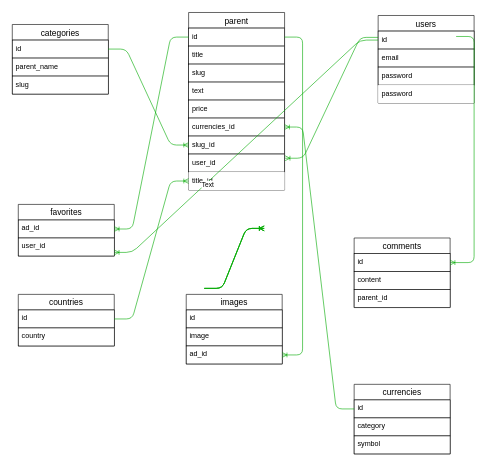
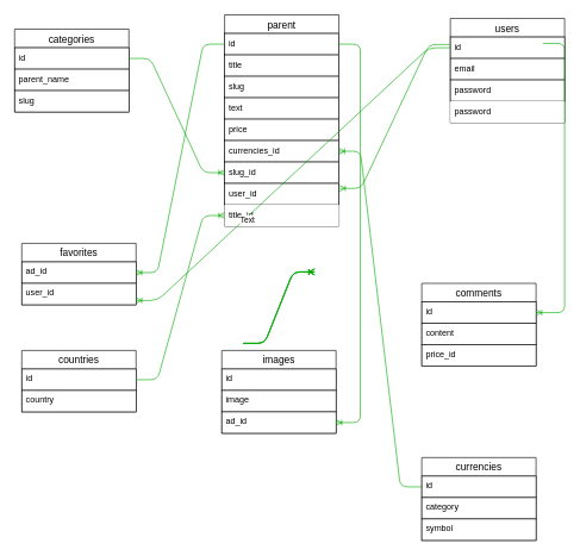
  <mxCell id="0" />
  <mxCell id="1" parent="0" />
  <mxCell id="2" value="users" style="swimlane;fontStyle=0;childLayout=stackLayout;horizontal=1;startSize=26;horizontalStack=0;resizeParent=1;resizeParentMax=0;resizeLast=0;collapsible=1;marginBottom=0;align=center;fontSize=14;shadow=0;" vertex="1" parent="1"><mxGeometry x="630" y="25" width="160" height="146" as="geometry" /></mxCell>
  <mxCell id="3" value="id" style="text;spacingLeft=4;spacingRight=4;overflow=hidden;rotatable=0;points=[[0,0.5],[1,0.5]];portConstraint=eastwest;fontSize=12;fillColor=#ffffff;strokeColor=#000000;" vertex="1" parent="2"><mxGeometry y="26" width="160" height="30" as="geometry" /></mxCell>
  <mxCell id="4" value="email" style="text;spacingLeft=4;spacingRight=4;overflow=hidden;rotatable=0;points=[[0,0.5],[1,0.5]];portConstraint=eastwest;fontSize=12;fillColor=#ffffff;strokeColor=#000000;" vertex="1" parent="2"><mxGeometry y="56" width="160" height="30" as="geometry" /></mxCell>
  <mxCell id="5" value="password" style="text;spacingLeft=4;spacingRight=4;overflow=hidden;rotatable=0;points=[[0,0.5],[1,0.5]];portConstraint=eastwest;fontSize=12;fillColor=#ffffff;strokeColor=#000000;" vertex="1" parent="2"><mxGeometry y="86" width="160" height="30" as="geometry" /></mxCell>
  <mxCell id="6" value="password" style="text;strokeColor=none;spacingLeft=4;spacingRight=4;overflow=hidden;rotatable=0;points=[[0,0.5],[1,0.5]];portConstraint=eastwest;fontSize=12;fillColor=#ffffff;" vertex="1" parent="2"><mxGeometry y="116" width="160" height="30" as="geometry" /></mxCell>
  <mxCell id="7" value="parent" style="swimlane;fontStyle=0;childLayout=stackLayout;horizontal=1;startSize=26;horizontalStack=0;resizeParent=1;resizeParentMax=0;resizeLast=0;collapsible=1;marginBottom=0;align=center;fontSize=14;shadow=0;" vertex="1" parent="1"><mxGeometry x="314" y="20" width="160" height="296" as="geometry" /></mxCell>
  <mxCell id="8" value="id" style="text;spacingLeft=4;spacingRight=4;overflow=hidden;rotatable=0;points=[[0,0.5],[1,0.5]];portConstraint=eastwest;fontSize=12;fillColor=#ffffff;strokeColor=#000000;" vertex="1" parent="7"><mxGeometry y="26" width="160" height="30" as="geometry" /></mxCell>
  <mxCell id="9" value="title" style="text;spacingLeft=4;spacingRight=4;overflow=hidden;rotatable=0;points=[[0,0.5],[1,0.5]];portConstraint=eastwest;fontSize=12;fillColor=#ffffff;strokeColor=#000000;" vertex="1" parent="7"><mxGeometry y="56" width="160" height="30" as="geometry" /></mxCell>
  <mxCell id="10" value="slug" style="text;spacingLeft=4;spacingRight=4;overflow=hidden;rotatable=0;points=[[0,0.5],[1,0.5]];portConstraint=eastwest;fontSize=12;fillColor=#ffffff;strokeColor=#000000;" vertex="1" parent="7"><mxGeometry y="86" width="160" height="30" as="geometry" /></mxCell>
  <mxCell id="11" value="text" style="text;spacingLeft=4;spacingRight=4;overflow=hidden;rotatable=0;points=[[0,0.5],[1,0.5]];portConstraint=eastwest;fontSize=12;fillColor=#ffffff;strokeColor=#000000;" vertex="1" parent="7"><mxGeometry y="116" width="160" height="30" as="geometry" /></mxCell>
  <mxCell id="12" value="price" style="text;spacingLeft=4;spacingRight=4;overflow=hidden;rotatable=0;points=[[0,0.5],[1,0.5]];portConstraint=eastwest;fontSize=12;fillColor=#ffffff;strokeColor=#000000;" vertex="1" parent="7"><mxGeometry y="146" width="160" height="30" as="geometry" /></mxCell>
  <mxCell id="13" value="currencies_id" style="text;spacingLeft=4;spacingRight=4;overflow=hidden;rotatable=0;points=[[0,0.5],[1,0.5]];portConstraint=eastwest;fontSize=12;fillColor=#ffffff;strokeColor=#000000;" vertex="1" parent="7"><mxGeometry y="176" width="160" height="30" as="geometry" /></mxCell>
  <mxCell id="14" value="slug_id" style="text;spacingLeft=4;spacingRight=4;overflow=hidden;rotatable=0;points=[[0,0.5],[1,0.5]];portConstraint=eastwest;fontSize=12;fillColor=#ffffff;strokeColor=#000000;" vertex="1" parent="7"><mxGeometry y="206" width="160" height="30" as="geometry" /></mxCell>
  <mxCell id="15" value="user_id" style="text;spacingLeft=4;spacingRight=4;overflow=hidden;rotatable=0;points=[[0,0.5],[1,0.5]];portConstraint=eastwest;fontSize=12;fillColor=#ffffff;strokeColor=#000000;" vertex="1" parent="7"><mxGeometry y="236" width="160" height="30" as="geometry" /></mxCell>
  <mxCell id="16" value="title_id" style="text;strokeColor=none;spacingLeft=4;spacingRight=4;overflow=hidden;rotatable=0;points=[[0,0.5],[1,0.5]];portConstraint=eastwest;fontSize=12;fillColor=#ffffff;" vertex="1" parent="7"><mxGeometry y="266" width="160" height="30" as="geometry" /></mxCell>
  <mxCell id="17" value="categories" style="swimlane;fontStyle=0;childLayout=stackLayout;horizontal=1;startSize=26;horizontalStack=0;resizeParent=1;resizeParentMax=0;resizeLast=0;collapsible=1;marginBottom=0;align=center;fontSize=14;shadow=0;" vertex="1" parent="1"><mxGeometry x="20" y="40" width="160" height="116" as="geometry" /></mxCell>
  <mxCell id="18" value="id" style="text;spacingLeft=4;spacingRight=4;overflow=hidden;rotatable=0;points=[[0,0.5],[1,0.5]];portConstraint=eastwest;fontSize=12;fillColor=#ffffff;strokeColor=#000000;" vertex="1" parent="17"><mxGeometry y="26" width="160" height="30" as="geometry" /></mxCell>
  <mxCell id="19" value="parent_name" style="text;spacingLeft=4;spacingRight=4;overflow=hidden;rotatable=0;points=[[0,0.5],[1,0.5]];portConstraint=eastwest;fontSize=12;fillColor=#ffffff;strokeColor=#000000;" vertex="1" parent="17"><mxGeometry y="56" width="160" height="30" as="geometry" /></mxCell>
  <mxCell id="20" value="slug" style="text;spacingLeft=4;spacingRight=4;overflow=hidden;rotatable=0;points=[[0,0.5],[1,0.5]];portConstraint=eastwest;fontSize=12;fillColor=#ffffff;strokeColor=#000000;" vertex="1" parent="17"><mxGeometry y="86" width="160" height="30" as="geometry" /></mxCell>
  <mxCell id="21" value="comments" style="swimlane;fontStyle=0;childLayout=stackLayout;horizontal=1;startSize=26;horizontalStack=0;resizeParent=1;resizeParentMax=0;resizeLast=0;collapsible=1;marginBottom=0;align=center;fontSize=14;shadow=0;" vertex="1" parent="1"><mxGeometry x="590" y="396" width="160" height="116" as="geometry" /></mxCell>
  <mxCell id="22" value="id" style="text;spacingLeft=4;spacingRight=4;overflow=hidden;rotatable=0;points=[[0,0.5],[1,0.5]];portConstraint=eastwest;fontSize=12;fillColor=#ffffff;strokeColor=#000000;" vertex="1" parent="21"><mxGeometry y="26" width="160" height="30" as="geometry" /></mxCell>
  <mxCell id="23" value="content" style="text;spacingLeft=4;spacingRight=4;overflow=hidden;rotatable=0;points=[[0,0.5],[1,0.5]];portConstraint=eastwest;fontSize=12;fillColor=#ffffff;strokeColor=#000000;" vertex="1" parent="21"><mxGeometry y="56" width="160" height="30" as="geometry" /></mxCell>
- <mxCell id="24" value="parent_id" style="text;spacingLeft=4;spacingRight=4;overflow=hidden;rotatable=0;points=[[0,0.5],[1,0.5]];portConstraint=eastwest;fontSize=12;fillColor=#ffffff;strokeColor=#000000;" vertex="1" parent="21"><mxGeometry y="86" width="160" height="30" as="geometry" /></mxCell>
+ <mxCell id="24" value="price_id" style="text;spacingLeft=4;spacingRight=4;overflow=hidden;rotatable=0;points=[[0,0.5],[1,0.5]];portConstraint=eastwest;fontSize=12;fillColor=#ffffff;strokeColor=#000000;" vertex="1" parent="21"><mxGeometry y="86" width="160" height="30" as="geometry" /></mxCell>
  <mxCell id="25" value="images" style="swimlane;fontStyle=0;childLayout=stackLayout;horizontal=1;startSize=26;horizontalStack=0;resizeParent=1;resizeParentMax=0;resizeLast=0;collapsible=1;marginBottom=0;align=center;fontSize=14;shadow=0;" vertex="1" parent="1"><mxGeometry x="310" y="490" width="160" height="116" as="geometry" /></mxCell>
  <mxCell id="26" value="id" style="text;spacingLeft=4;spacingRight=4;overflow=hidden;rotatable=0;points=[[0,0.5],[1,0.5]];portConstraint=eastwest;fontSize=12;fillColor=#ffffff;strokeColor=#000000;" vertex="1" parent="25"><mxGeometry y="26" width="160" height="30" as="geometry" /></mxCell>
  <mxCell id="27" value="image" style="text;spacingLeft=4;spacingRight=4;overflow=hidden;rotatable=0;points=[[0,0.5],[1,0.5]];portConstraint=eastwest;fontSize=12;fillColor=#ffffff;strokeColor=#000000;" vertex="1" parent="25"><mxGeometry y="56" width="160" height="30" as="geometry" /></mxCell>
  <mxCell id="28" value="ad_id" style="text;spacingLeft=4;spacingRight=4;overflow=hidden;rotatable=0;points=[[0,0.5],[1,0.5]];portConstraint=eastwest;fontSize=12;fillColor=#ffffff;strokeColor=#000000;" vertex="1" parent="25"><mxGeometry y="86" width="160" height="30" as="geometry" /></mxCell>
  <mxCell id="29" value="favorites" style="swimlane;fontStyle=0;childLayout=stackLayout;horizontal=1;startSize=26;horizontalStack=0;resizeParent=1;resizeParentMax=0;resizeLast=0;collapsible=1;marginBottom=0;align=center;fontSize=14;shadow=0;" vertex="1" parent="1"><mxGeometry x="30" y="340" width="160" height="86" as="geometry" /></mxCell>
  <mxCell id="30" value="ad_id" style="text;spacingLeft=4;spacingRight=4;overflow=hidden;rotatable=0;points=[[0,0.5],[1,0.5]];portConstraint=eastwest;fontSize=12;fillColor=#ffffff;strokeColor=#000000;" vertex="1" parent="29"><mxGeometry y="26" width="160" height="30" as="geometry" /></mxCell>
  <mxCell id="31" value="user_id" style="text;spacingLeft=4;spacingRight=4;overflow=hidden;rotatable=0;points=[[0,0.5],[1,0.5]];portConstraint=eastwest;fontSize=12;fillColor=#ffffff;strokeColor=#000000;" vertex="1" parent="29"><mxGeometry y="56" width="160" height="30" as="geometry" /></mxCell>
  <mxCell id="32" value="" style="edgeStyle=entityRelationEdgeStyle;fontSize=12;html=1;endArrow=ERoneToMany;entryX=1;entryY=0.5;entryDx=0;entryDy=0;strokeColor=#00aa00;" edge="1" parent="1" source="8" target="28"><mxGeometry width="100" height="100" relative="1" as="geometry"><mxPoint x="540" y="80" as="sourcePoint" /><mxPoint x="340" y="210" as="targetPoint" /></mxGeometry></mxCell>
  <mxCell id="33" value="" style="edgeStyle=entityRelationEdgeStyle;fontSize=12;html=1;endArrow=ERoneToMany;strokeColor=#00aa00;exitX=1;exitY=0.5;exitDx=0;exitDy=0;entryX=0;entryY=0.5;entryDx=0;entryDy=0;" edge="1" parent="1" source="18" target="14"><mxGeometry width="100" height="100" relative="1" as="geometry"><mxPoint x="190" y="130" as="sourcePoint" /><mxPoint x="290" y="30" as="targetPoint" /></mxGeometry></mxCell>
  <mxCell id="34" value="" style="edgeStyle=entityRelationEdgeStyle;fontSize=12;html=1;endArrow=ERoneToMany;strokeColor=#00aa00;entryX=1.006;entryY=0.233;entryDx=0;entryDy=0;entryPerimeter=0;exitX=0;exitY=0.25;exitDx=0;exitDy=0;" edge="1" parent="1" source="2" target="15"><mxGeometry width="100" height="100" relative="1" as="geometry"><mxPoint x="810" y="90" as="sourcePoint" /><mxPoint x="680" y="210" as="targetPoint" /></mxGeometry></mxCell>
  <mxCell id="35" value="" style="edgeStyle=entityRelationEdgeStyle;fontSize=12;html=1;endArrow=ERoneToMany;strokeColor=#00aa00;entryX=1;entryY=0.5;entryDx=0;entryDy=0;" edge="1" parent="1" target="22"><mxGeometry width="100" height="100" relative="1" as="geometry"><mxPoint x="760" y="60" as="sourcePoint" /><mxPoint x="790" y="200" as="targetPoint" /></mxGeometry></mxCell>
  <mxCell id="36" value="" style="edgeStyle=entityRelationEdgeStyle;fontSize=12;html=1;endArrow=ERoneToMany;strokeColor=#00aa00;" edge="1" parent="1" source="8" target="30"><mxGeometry width="100" height="100" relative="1" as="geometry"><mxPoint x="280" y="60" as="sourcePoint" /><mxPoint x="440" y="380" as="targetPoint" /></mxGeometry></mxCell>
  <mxCell id="37" value="" style="edgeStyle=entityRelationEdgeStyle;fontSize=12;html=1;endArrow=ERoneToMany;strokeColor=#00aa00;entryX=1;entryY=0.8;entryDx=0;entryDy=0;entryPerimeter=0;exitX=0;exitY=0.5;exitDx=0;exitDy=0;" edge="1" parent="1" source="3" target="31"><mxGeometry width="100" height="100" relative="1" as="geometry"><mxPoint x="120" y="560" as="sourcePoint" /><mxPoint x="220" y="460" as="targetPoint" /></mxGeometry></mxCell>
  <mxCell id="38" value="Text" style="edgeLabel;html=1;align=center;verticalAlign=middle;resizable=0;points=[];" vertex="1" connectable="0" parent="37"><mxGeometry x="0.312" y="2" relative="1" as="geometry"><mxPoint as="offset" /></mxGeometry></mxCell>
  <mxCell id="39" value="countries" style="swimlane;fontStyle=0;childLayout=stackLayout;horizontal=1;startSize=26;horizontalStack=0;resizeParent=1;resizeParentMax=0;resizeLast=0;collapsible=1;marginBottom=0;align=center;fontSize=14;shadow=0;" vertex="1" parent="1"><mxGeometry x="30" y="490" width="160" height="86" as="geometry" /></mxCell>
  <mxCell id="40" value="id" style="text;spacingLeft=4;spacingRight=4;overflow=hidden;rotatable=0;points=[[0,0.5],[1,0.5]];portConstraint=eastwest;fontSize=12;fillColor=#ffffff;strokeColor=#000000;" vertex="1" parent="39"><mxGeometry y="26" width="160" height="30" as="geometry" /></mxCell>
  <mxCell id="41" value="country" style="text;spacingLeft=4;spacingRight=4;overflow=hidden;rotatable=0;points=[[0,0.5],[1,0.5]];portConstraint=eastwest;fontSize=12;fillColor=#ffffff;strokeColor=#000000;" vertex="1" parent="39"><mxGeometry y="56" width="160" height="30" as="geometry" /></mxCell>
  <mxCell id="42" value="" style="edgeStyle=entityRelationEdgeStyle;fontSize=12;html=1;endArrow=ERoneToMany;strokeColor=#00aa00;exitX=1;exitY=0.5;exitDx=0;exitDy=0;entryX=0;entryY=0.5;entryDx=0;entryDy=0;" edge="1" parent="1" source="40" target="16"><mxGeometry width="100" height="100" relative="1" as="geometry"><mxPoint x="340" y="480" as="sourcePoint" /><mxPoint x="440" y="380" as="targetPoint" /></mxGeometry></mxCell>
  <mxCell id="43" value="currencies" style="swimlane;fontStyle=0;childLayout=stackLayout;horizontal=1;startSize=26;horizontalStack=0;resizeParent=1;resizeParentMax=0;resizeLast=0;collapsible=1;marginBottom=0;align=center;fontSize=14;shadow=0;" vertex="1" parent="1"><mxGeometry x="590" y="640" width="160" height="116" as="geometry" /></mxCell>
  <mxCell id="44" value="id" style="text;spacingLeft=4;spacingRight=4;overflow=hidden;rotatable=0;points=[[0,0.5],[1,0.5]];portConstraint=eastwest;fontSize=12;fillColor=#ffffff;strokeColor=#000000;" vertex="1" parent="43"><mxGeometry y="26" width="160" height="30" as="geometry" /></mxCell>
  <mxCell id="45" value="category" style="text;spacingLeft=4;spacingRight=4;overflow=hidden;rotatable=0;points=[[0,0.5],[1,0.5]];portConstraint=eastwest;fontSize=12;fillColor=#ffffff;strokeColor=#000000;" vertex="1" parent="43"><mxGeometry y="56" width="160" height="30" as="geometry" /></mxCell>
  <mxCell id="46" value="symbol" style="text;spacingLeft=4;spacingRight=4;overflow=hidden;rotatable=0;points=[[0,0.5],[1,0.5]];portConstraint=eastwest;fontSize=12;fillColor=#ffffff;strokeColor=#000000;" vertex="1" parent="43"><mxGeometry y="86" width="160" height="30" as="geometry" /></mxCell>
  <mxCell id="47" value="" style="edgeStyle=entityRelationEdgeStyle;fontSize=12;html=1;endArrow=ERoneToMany;strokeColor=#00aa00;" edge="1" parent="1"><mxGeometry width="100" height="100" relative="1" as="geometry"><mxPoint x="340" y="480" as="sourcePoint" /><mxPoint x="440" y="380" as="targetPoint" /></mxGeometry></mxCell>
  <mxCell id="48" value="" style="edgeStyle=entityRelationEdgeStyle;fontSize=12;html=1;endArrow=ERoneToMany;strokeColor=#00aa00;" edge="1" parent="1"><mxGeometry width="100" height="100" relative="1" as="geometry"><mxPoint x="340" y="480" as="sourcePoint" /><mxPoint x="440" y="380" as="targetPoint" /></mxGeometry></mxCell>
  <mxCell id="49" value="" style="edgeStyle=entityRelationEdgeStyle;fontSize=12;html=1;endArrow=ERoneToMany;strokeColor=#00aa00;" edge="1" parent="1"><mxGeometry width="100" height="100" relative="1" as="geometry"><mxPoint x="340" y="480" as="sourcePoint" /><mxPoint x="440" y="380" as="targetPoint" /></mxGeometry></mxCell>
  <mxCell id="50" value="" style="edgeStyle=entityRelationEdgeStyle;fontSize=12;html=1;endArrow=ERoneToMany;strokeColor=#00aa00;" edge="1" parent="1"><mxGeometry width="100" height="100" relative="1" as="geometry"><mxPoint x="340" y="480" as="sourcePoint" /><mxPoint x="440" y="380" as="targetPoint" /></mxGeometry></mxCell>
  <mxCell id="51" value="" style="edgeStyle=entityRelationEdgeStyle;fontSize=12;html=1;endArrow=ERoneToMany;strokeColor=#00aa00;entryX=1;entryY=0.5;entryDx=0;entryDy=0;" edge="1" parent="1" source="44" target="13"><mxGeometry width="100" height="100" relative="1" as="geometry"><mxPoint x="410" y="760" as="sourcePoint" /><mxPoint x="510" y="660" as="targetPoint" /></mxGeometry></mxCell>
